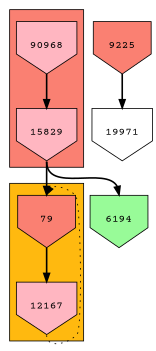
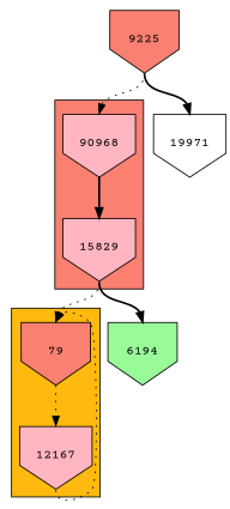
  digraph {
    fontname="Courier Prime"
    node [fillcolor=lightpink fontname="Courier Prime" shape=invhouse style=filled]
    edge [fontname="Courier Prime" headport=n style=bold tailport=s]
    n1 [fillcolor=salmon height=1 label=79 width=1]
    12167 [height=1 width=1]
    n3 [height=1 label=90968 width=1]
    15829 [height=1 width=1]
    6194 [fillcolor=palegreen height=1 width=1]
    9225 [fillcolor=salmon height=1 width=1]
    19971 [fillcolor=white height=1 width=1]
    subgraph cluster_1 {
      fillcolor=darkgoldenrod1
      style=filled
      n1
      12167
    }
    subgraph cluster_2 {
      fillcolor=salmon
      style=filled
      n3
      15829
    }
-   n1 -> 12167
+   n1 -> 12167 [style=dotted]
    12167 -> n1 [style=dotted]
    n3 -> 15829
-   15829 -> n1
+   15829 -> n1 [style=dotted]
    15829 -> 6194
+   9225 -> n3 [style=dotted]
    9225 -> 19971
  }
